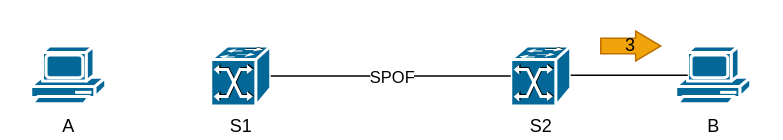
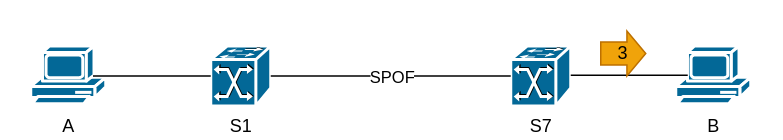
  <mxCell id="0" />
  <mxCell id="1" parent="0" />
  <mxCell id="2" value="S1" style="shape=mxgraph.cisco.switches.atm_fast_gigabit_etherswitch;sketch=0;html=1;pointerEvents=1;dashed=0;fillColor=#036897;strokeColor=#ffffff;strokeWidth=2;verticalLabelPosition=bottom;verticalAlign=top;align=center;outlineConnect=0;" parent="1" vertex="1"><mxGeometry x="140" y="30" width="40" height="40" as="geometry" /></mxCell>
- <mxCell id="3" value="S2" style="shape=mxgraph.cisco.switches.atm_fast_gigabit_etherswitch;sketch=0;html=1;pointerEvents=1;dashed=0;fillColor=#036897;strokeColor=#ffffff;strokeWidth=2;verticalLabelPosition=bottom;verticalAlign=top;align=center;outlineConnect=0;" parent="1" vertex="1"><mxGeometry x="340" y="30" width="40" height="40" as="geometry" /></mxCell>
+ <mxCell id="3" value="S7" style="shape=mxgraph.cisco.switches.atm_fast_gigabit_etherswitch;sketch=0;html=1;pointerEvents=1;dashed=0;fillColor=#036897;strokeColor=#ffffff;strokeWidth=2;verticalLabelPosition=bottom;verticalAlign=top;align=center;outlineConnect=0;" parent="1" vertex="1"><mxGeometry x="340" y="30" width="40" height="40" as="geometry" /></mxCell>
  <mxCell id="4" value="A" style="shape=mxgraph.cisco.computers_and_peripherals.pc;sketch=0;html=1;pointerEvents=1;dashed=0;fillColor=#036897;strokeColor=#ffffff;strokeWidth=2;verticalLabelPosition=bottom;verticalAlign=top;align=center;outlineConnect=0;" parent="1" vertex="1"><mxGeometry x="20" y="30" width="50" height="40" as="geometry" /></mxCell>
  <mxCell id="5" value="B" style="shape=mxgraph.cisco.computers_and_peripherals.pc;sketch=0;html=1;pointerEvents=1;dashed=0;fillColor=#036897;strokeColor=#ffffff;strokeWidth=2;verticalLabelPosition=bottom;verticalAlign=top;align=center;outlineConnect=0;" parent="1" vertex="1"><mxGeometry x="450" y="30" width="50" height="40" as="geometry" /></mxCell>
+ <mxCell id="6" value="" style="endArrow=none;html=1;rounded=0;exitX=0.83;exitY=0.5;exitDx=0;exitDy=0;exitPerimeter=0;entryX=0;entryY=0.5;entryDx=0;entryDy=0;entryPerimeter=0;" parent="1" source="4" target="2" edge="1"><mxGeometry width="50" height="50" relative="1" as="geometry"><mxPoint x="250" y="110" as="sourcePoint" /><mxPoint x="300" y="60" as="targetPoint" /></mxGeometry></mxCell>
  <mxCell id="7" value="" style="endArrow=none;html=1;rounded=0;exitX=0.83;exitY=0.5;exitDx=0;exitDy=0;exitPerimeter=0;entryX=0;entryY=0.5;entryDx=0;entryDy=0;entryPerimeter=0;" parent="1" edge="1"><mxGeometry width="50" height="50" relative="1" as="geometry"><mxPoint x="380" y="49.5" as="sourcePoint" /><mxPoint x="458" y="49.5" as="targetPoint" /></mxGeometry></mxCell>
  <mxCell id="8" value="" style="endArrow=none;html=1;rounded=0;exitX=1;exitY=0.5;exitDx=0;exitDy=0;exitPerimeter=0;entryX=0;entryY=0.5;entryDx=0;entryDy=0;entryPerimeter=0;" parent="1" source="2" target="3" edge="1"><mxGeometry width="50" height="50" relative="1" as="geometry"><mxPoint x="180" y="50" as="sourcePoint" /><mxPoint x="243.5" y="50" as="targetPoint" /></mxGeometry></mxCell>
  <mxCell id="9" value="SPOF" style="edgeLabel;html=1;align=center;verticalAlign=middle;resizable=0;points=[];" parent="8" vertex="1" connectable="0"><mxGeometry x="-0.005" relative="1" as="geometry"><mxPoint as="offset" /></mxGeometry></mxCell>
- <mxCell id="10" value="3" style="shape=singleArrow;whiteSpace=wrap;html=1;arrowWidth=0.515;arrowSize=0.418;fillColor=#f0a30a;fontColor=#000000;strokeColor=#BD7000;shadow=0;" vertex="1" parent="1"><mxGeometry x="400" y="20" width="40" height="20" as="geometry" /></mxCell>
+ <mxCell id="10" value="3" style="shape=singleArrow;whiteSpace=wrap;html=1;arrowWidth=0.515;arrowSize=0.418;fillColor=#f0a30a;fontColor=#000000;strokeColor=#BD7000;shadow=0;" vertex="1" parent="1"><mxGeometry x="400" y="20" width="30" height="30" as="geometry" /></mxCell>
